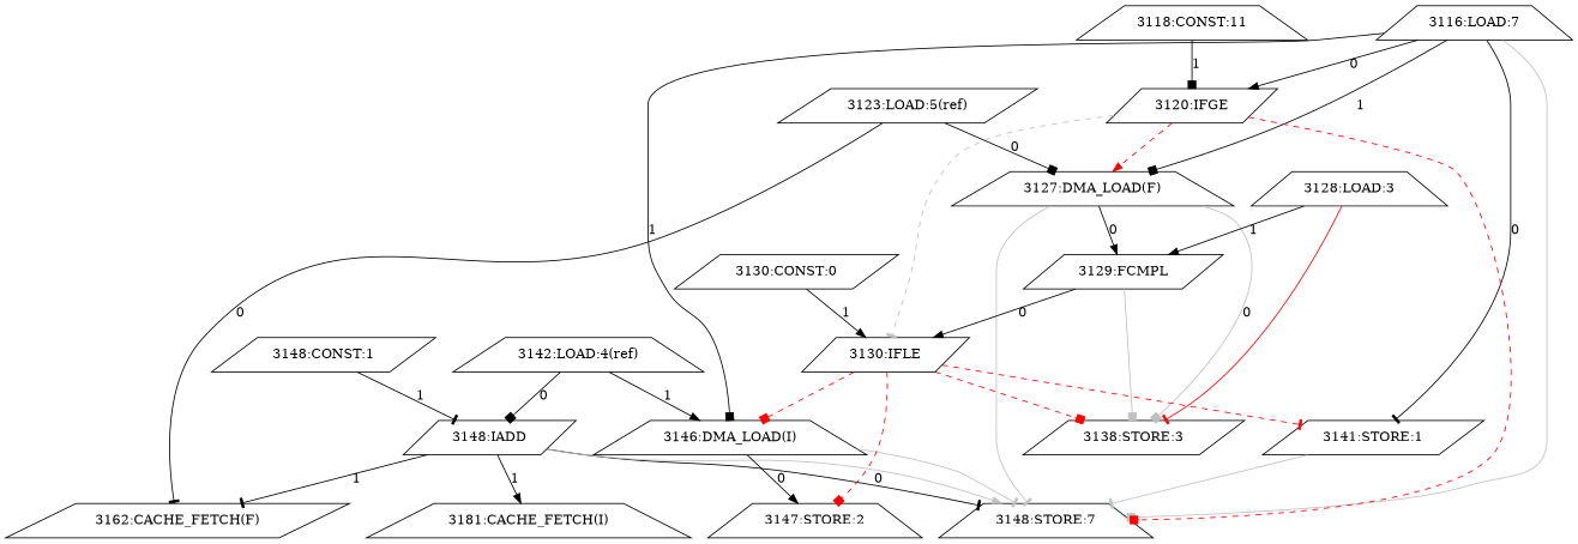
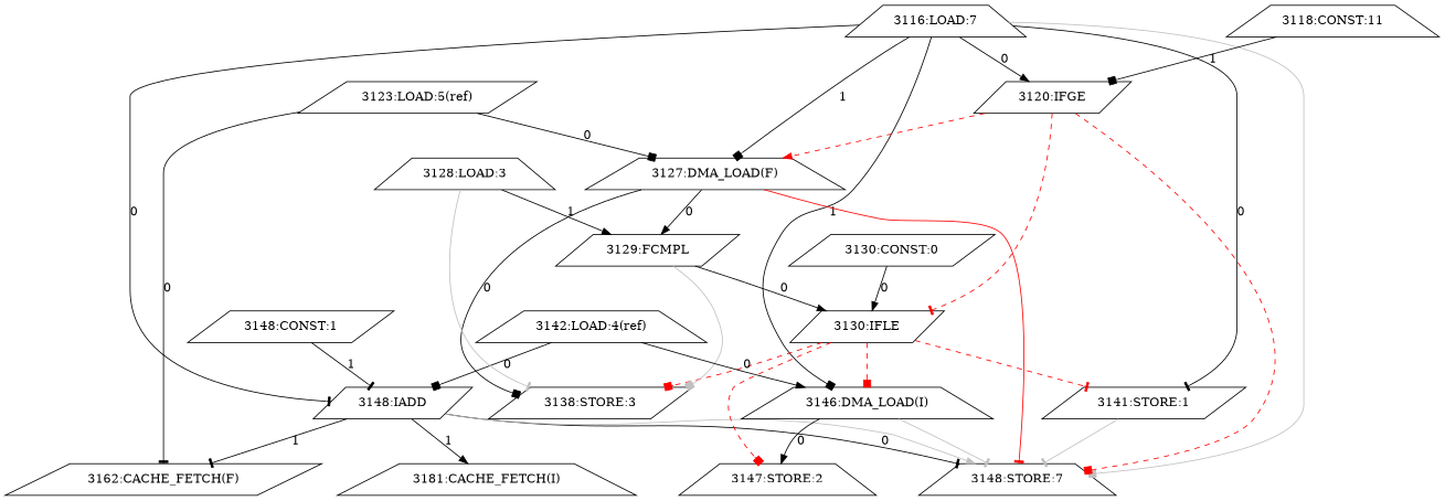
  digraph {
    fontname="DejaVu Serif"
    node [fontname="DejaVu Serif" shape=parallelogram]
    edge [arrowhead=tee fontname="DejaVu Serif"]
    "3148:STORE:7" [shape=trapezium]
    "3148:IADD"
    "3162:CACHE_FETCH(F)"
    "3181:CACHE_FETCH(I)" [shape=trapezium]
    "3116:LOAD:7" [shape=trapezium]
    "3120:IFGE"
    "3127:DMA_LOAD(F)" [shape=trapezium]
    "3141:STORE:1"
    "3146:DMA_LOAD(I)" [shape=trapezium]
    "3130:IFLE"
    "3129:FCMPL"
    "3138:STORE:3"
    "3147:STORE:2" [shape=trapezium]
    "3118:CONST:11" [shape=trapezium]
    "3123:LOAD:5(ref)"
    "3142:LOAD:4(ref)" [shape=trapezium]
    "3148:CONST:1"
    "3130:CONST:0"
    "3128:LOAD:3" [shape=trapezium]
    "3148:IADD" -> "3148:STORE:7" [label=0]
    "3148:IADD" -> "3148:STORE:7" [arrowhead=normal color=gray]
    "3148:IADD" -> "3162:CACHE_FETCH(F)" [label=1]
    "3148:IADD" -> "3181:CACHE_FETCH(I)" [arrowhead=normal label=1]
    "3116:LOAD:7" -> "3148:STORE:7" [arrowhead=box color=gray]
+   "3116:LOAD:7" -> "3148:IADD" [label=0]
    "3116:LOAD:7" -> "3120:IFGE" [arrowhead=normal label=0]
    "3116:LOAD:7" -> "3127:DMA_LOAD(F)" [arrowhead=box label=1]
    "3116:LOAD:7" -> "3141:STORE:1" [label=0]
    "3116:LOAD:7" -> "3146:DMA_LOAD(I)" [arrowhead=box label=1]
    "3120:IFGE" -> "3148:STORE:7" [arrowhead=box color=red style=dashed]
    "3120:IFGE" -> "3127:DMA_LOAD(F)" [arrowhead=normal color=red style=dashed]
-   "3120:IFGE" -> "3130:IFLE" [color=gray style=dashed]
-   "3127:DMA_LOAD(F)" -> "3148:STORE:7" [color=gray]
+   "3120:IFGE" -> "3130:IFLE" [color=red style=dashed]
+   "3127:DMA_LOAD(F)" -> "3148:STORE:7" [color=red]
    "3127:DMA_LOAD(F)" -> "3129:FCMPL" [arrowhead=normal label=0]
-   "3127:DMA_LOAD(F)" -> "3138:STORE:3" [arrowhead=box label=0 color=gray]
+   "3127:DMA_LOAD(F)" -> "3138:STORE:3" [arrowhead=box label=0]
    "3141:STORE:1" -> "3148:STORE:7" [color=gray]
    "3146:DMA_LOAD(I)" -> "3148:STORE:7" [color=gray]
    "3146:DMA_LOAD(I)" -> "3147:STORE:2" [arrowhead=normal label=0]
    "3130:IFLE" -> "3141:STORE:1" [color=red style=dashed]
    "3130:IFLE" -> "3146:DMA_LOAD(I)" [arrowhead=box color=red style=dashed]
    "3130:IFLE" -> "3138:STORE:3" [arrowhead=box color=red style=dashed]
    "3130:IFLE" -> "3147:STORE:2" [arrowhead=box color=red style=dashed]
    "3129:FCMPL" -> "3130:IFLE" [arrowhead=normal label=0]
    "3129:FCMPL" -> "3138:STORE:3" [arrowhead=box color=gray]
    "3118:CONST:11" -> "3120:IFGE" [arrowhead=box label=1]
    "3123:LOAD:5(ref)" -> "3162:CACHE_FETCH(F)" [label=0]
    "3123:LOAD:5(ref)" -> "3127:DMA_LOAD(F)" [arrowhead=box label=0]
    "3142:LOAD:4(ref)" -> "3148:IADD" [arrowhead=box label=0]
-   "3142:LOAD:4(ref)" -> "3146:DMA_LOAD(I)" [arrowhead=normal label=1]
+   "3142:LOAD:4(ref)" -> "3146:DMA_LOAD(I)" [arrowhead=normal label=0]
    "3148:CONST:1" -> "3148:IADD" [label=1]
-   "3130:CONST:0" -> "3130:IFLE" [arrowhead=normal label=1]
+   "3130:CONST:0" -> "3130:IFLE" [arrowhead=normal label=0]
    "3128:LOAD:3" -> "3129:FCMPL" [arrowhead=normal label=1]
-   "3128:LOAD:3" -> "3138:STORE:3" [color=red]
+   "3128:LOAD:3" -> "3138:STORE:3" [color=gray]
  }
